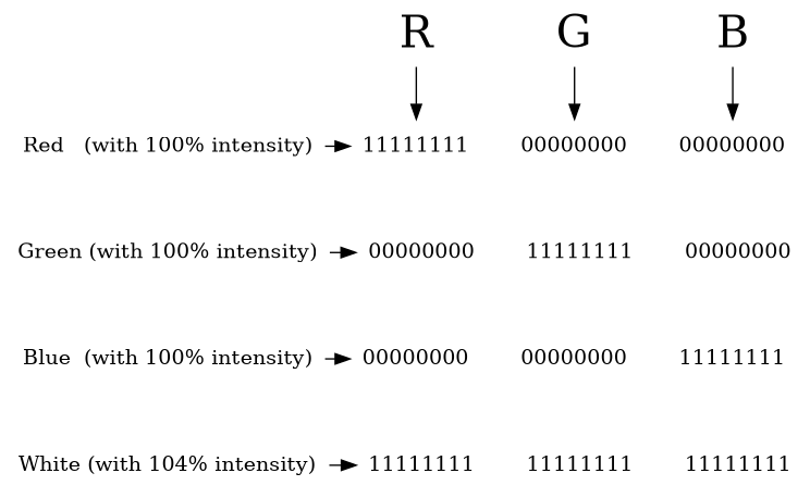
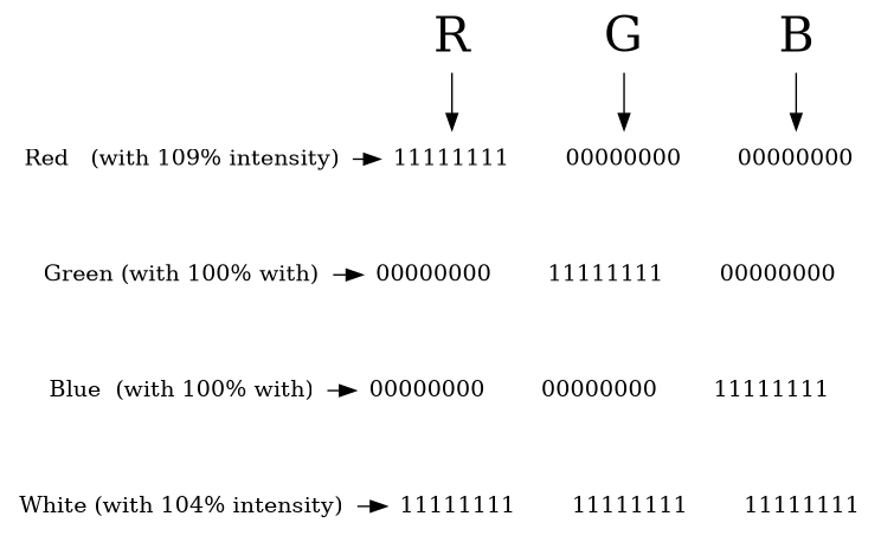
  digraph {
    node [shape=plaintext]
    edge [style=invis]
    n1 [label=11111111]
    n2 [label=00000000]
    n3 [label=00000000]
-   n4 [label="Red   (with 100% intensity)"]
+   n4 [label="Red   (with 109% intensity)"]
    n5 [label=00000000]
    n6 [label=11111111]
    n7 [label=00000000]
-   n8 [label="Green (with 100% intensity)"]
+   n8 [label="Green (with 100% with)"]
    n9 [label=00000000]
    n10 [label=00000000]
    n11 [label=11111111]
-   n12 [label="Blue  (with 100% intensity)"]
+   n12 [label="Blue  (with 100% with)"]
    n13 [label=11111111]
    n14 [label=11111111]
    n15 [label=11111111]
    n16 [label="White (with 104% intensity)"]
    R [fontsize=30]
    G [fontsize=30]
    B [fontsize=30]
    subgraph sub_1 {
      rank=same
      n1
      n2
      n3
      n4
    }
    subgraph sub_2 {
      rank=same
      n5
      n6
      n7
      n8
    }
    subgraph sub_3 {
      rank=same
      n9
      n10
      n11
      n12
    }
    subgraph sub_4 {
      rank=same
      n13
      n14
      n15
      n16
    }
    n1 -> n2
    n2 -> n3
    n4 -> n1 [style=""]
    n4 -> n8
    n5 -> n6
    n6 -> n7
    n8 -> n5 [style=""]
    n8 -> n12
    n9 -> n10
    n10 -> n11
    n12 -> n9 [style=""]
    n12 -> n16
    n13 -> n14
    n14 -> n15
    n16 -> n13 [style=""]
    R -> n1 [style=""]
    G -> n2 [style=""]
    B -> n3 [style=""]
  }
